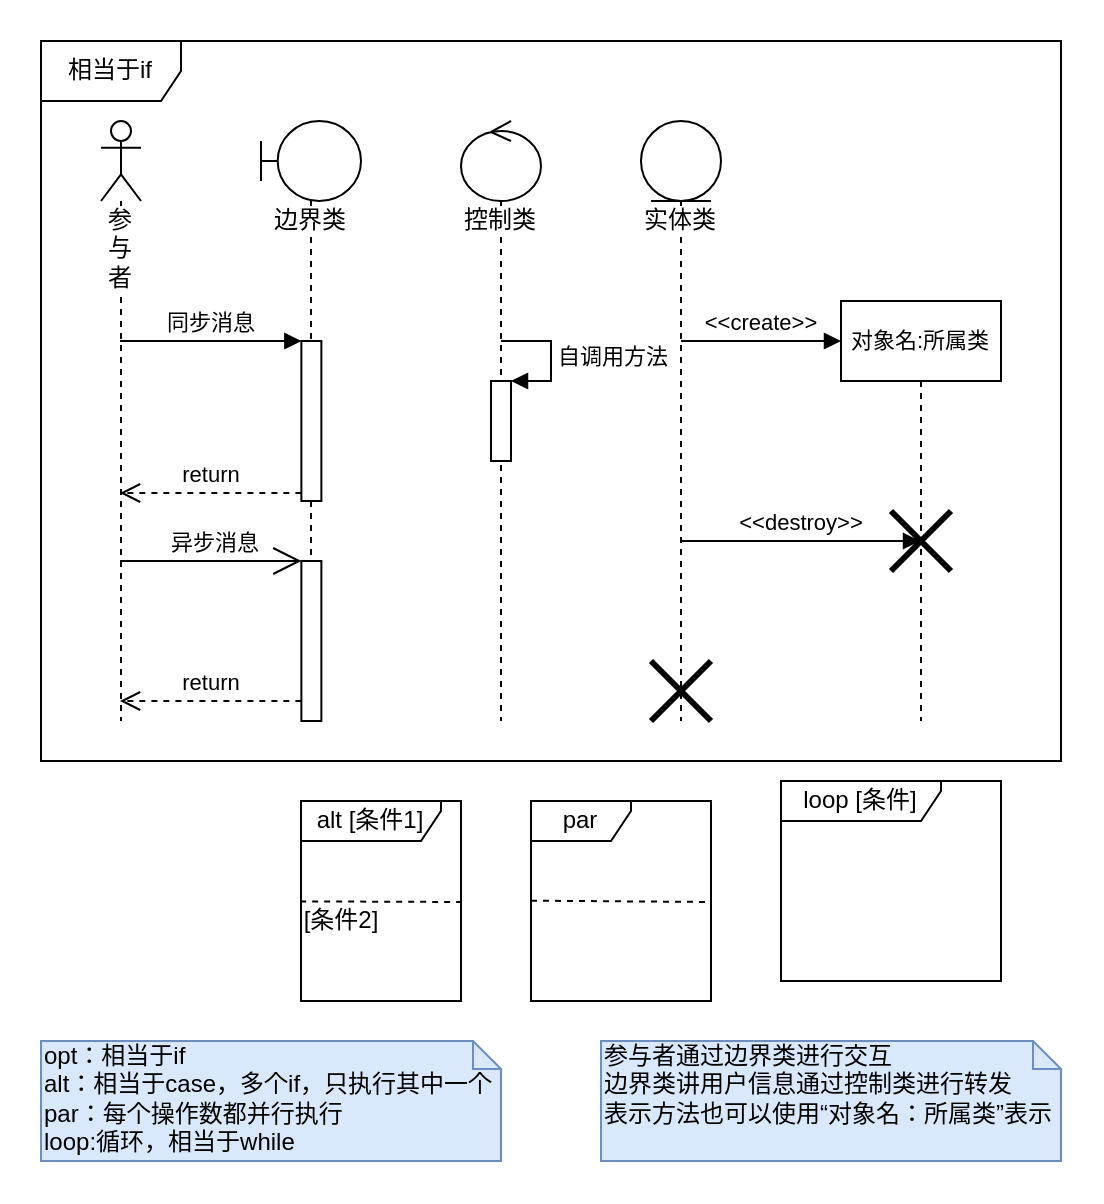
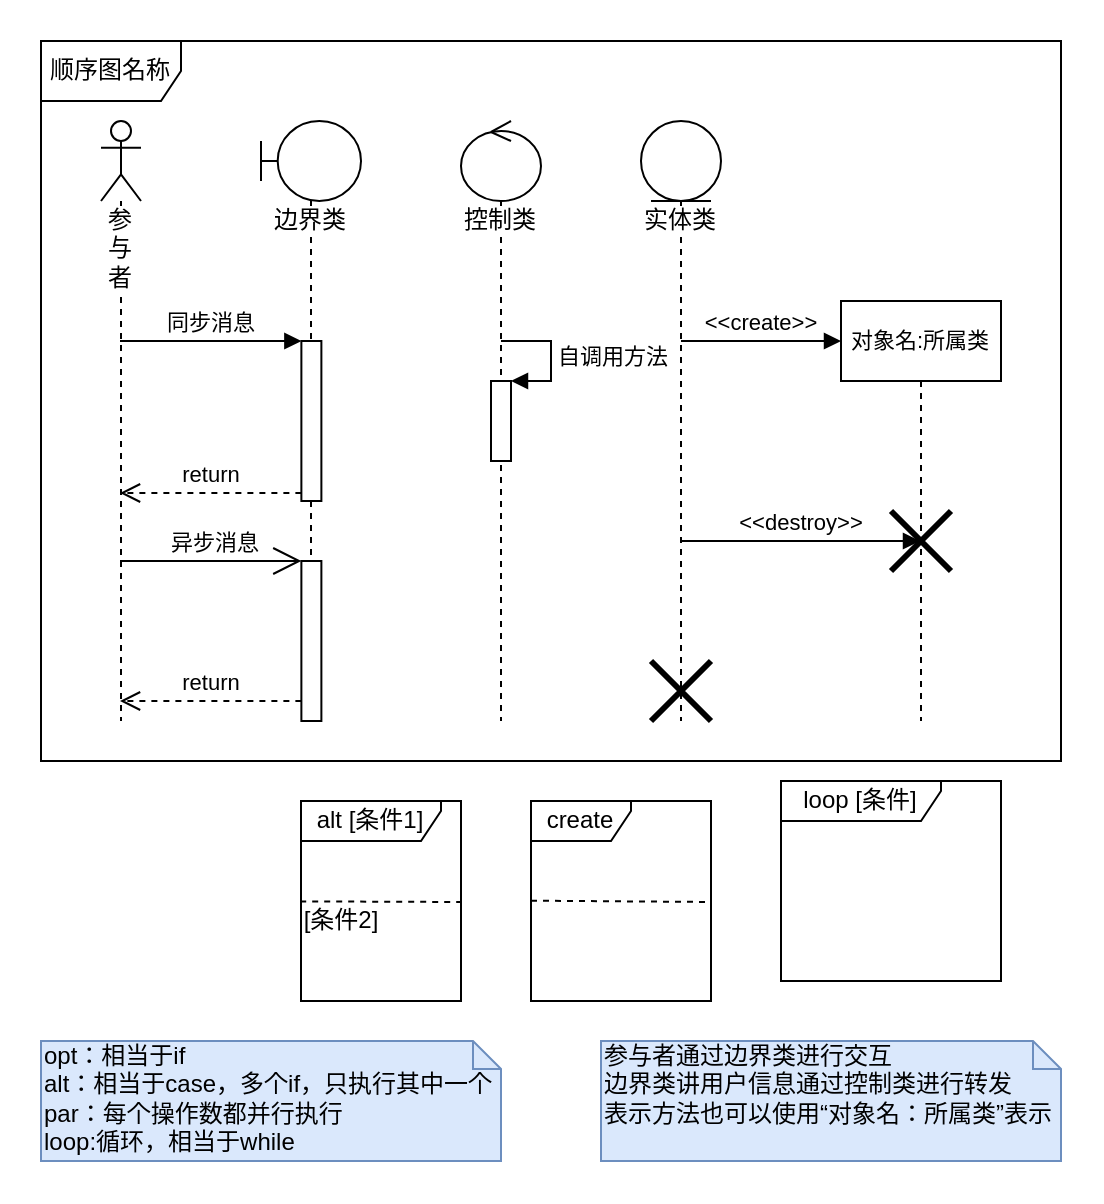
  <mxCell id="0" />
  <mxCell id="1" parent="0" />
  <mxCell id="2" value="边界类" style="shape=umlLifeline;participant=umlBoundary;perimeter=lifelinePerimeter;whiteSpace=wrap;html=1;container=1;collapsible=0;recursiveResize=0;verticalAlign=top;spacingTop=36;labelBackgroundColor=#ffffff;outlineConnect=0;" vertex="1" parent="1"><mxGeometry x="130" y="60" width="50" height="300" as="geometry" /></mxCell>
  <mxCell id="3" value="" style="html=1;points=[];perimeter=orthogonalPerimeter;" vertex="1" parent="2"><mxGeometry x="20.19" y="220" width="10" height="80" as="geometry" /></mxCell>
  <mxCell id="4" value="" style="html=1;points=[];perimeter=orthogonalPerimeter;" vertex="1" parent="2"><mxGeometry x="20.19" y="110" width="10" height="80" as="geometry" /></mxCell>
  <mxCell id="5" value="控制类" style="shape=umlLifeline;participant=umlControl;perimeter=lifelinePerimeter;whiteSpace=wrap;html=1;container=1;collapsible=0;recursiveResize=0;verticalAlign=top;spacingTop=36;labelBackgroundColor=#ffffff;outlineConnect=0;" vertex="1" parent="1"><mxGeometry x="230" y="60" width="40" height="300" as="geometry" /></mxCell>
  <mxCell id="6" value="" style="html=1;points=[];perimeter=orthogonalPerimeter;" vertex="1" parent="5"><mxGeometry x="15" y="130" width="10" height="40" as="geometry" /></mxCell>
  <mxCell id="7" value="自调用方法" style="edgeStyle=orthogonalEdgeStyle;html=1;align=left;spacingLeft=2;endArrow=block;rounded=0;entryX=1;entryY=0;" edge="1" target="6" parent="5"><mxGeometry relative="1" as="geometry"><mxPoint x="20" y="110" as="sourcePoint" /><Array as="points"><mxPoint x="45" y="110" /></Array></mxGeometry></mxCell>
  <mxCell id="8" value="实体类" style="shape=umlLifeline;participant=umlEntity;perimeter=lifelinePerimeter;whiteSpace=wrap;html=1;container=1;collapsible=0;recursiveResize=0;verticalAlign=top;spacingTop=36;labelBackgroundColor=#ffffff;outlineConnect=0;" vertex="1" parent="1"><mxGeometry x="320" y="60" width="40" height="300" as="geometry" /></mxCell>
  <mxCell id="9" value="&amp;lt;&amp;lt;create&amp;gt;&amp;gt;" style="html=1;verticalAlign=bottom;endArrow=block;" edge="1" parent="8"><mxGeometry width="80" relative="1" as="geometry"><mxPoint x="20" y="110" as="sourcePoint" /><mxPoint x="100" y="110" as="targetPoint" /></mxGeometry></mxCell>
  <mxCell id="10" value="&amp;lt;&amp;lt;destroy&amp;gt;&amp;gt;" style="html=1;verticalAlign=bottom;endArrow=block;" edge="1" parent="8" target="12"><mxGeometry width="80" relative="1" as="geometry"><mxPoint x="20" y="210" as="sourcePoint" /><mxPoint x="100" y="210" as="targetPoint" /></mxGeometry></mxCell>
  <mxCell id="11" value="参与者" style="shape=umlLifeline;participant=umlActor;perimeter=lifelinePerimeter;whiteSpace=wrap;html=1;container=1;collapsible=0;recursiveResize=0;verticalAlign=top;spacingTop=36;labelBackgroundColor=#ffffff;outlineConnect=0;" vertex="1" parent="1"><mxGeometry x="50" y="60" width="20" height="300" as="geometry" /></mxCell>
  <mxCell id="12" value="&lt;font style=&quot;font-size: 11px&quot;&gt;对象名:所属类&lt;/font&gt;" style="shape=umlLifeline;perimeter=lifelinePerimeter;whiteSpace=wrap;html=1;container=1;collapsible=0;recursiveResize=0;outlineConnect=0;" vertex="1" parent="1"><mxGeometry x="420" y="150" width="80" height="210" as="geometry" /></mxCell>
  <mxCell id="13" value="" style="shape=umlDestroy;whiteSpace=wrap;html=1;strokeWidth=3;" vertex="1" parent="12"><mxGeometry x="25" y="105" width="30" height="30" as="geometry" /></mxCell>
  <mxCell id="14" value="同步消息" style="html=1;verticalAlign=bottom;endArrow=block;entryX=0;entryY=0;" edge="1" target="4" parent="1" source="11"><mxGeometry relative="1" as="geometry"><mxPoint x="65" y="170" as="sourcePoint" /></mxGeometry></mxCell>
  <mxCell id="15" value="return" style="html=1;verticalAlign=bottom;endArrow=open;dashed=1;endSize=8;exitX=0;exitY=0.95;" edge="1" source="4" parent="1" target="11"><mxGeometry relative="1" as="geometry"><mxPoint x="65" y="246" as="targetPoint" /></mxGeometry></mxCell>
  <mxCell id="16" value="" style="endArrow=open;endFill=1;endSize=12;html=1;" edge="1" parent="1" source="11" target="3"><mxGeometry width="160" relative="1" as="geometry"><mxPoint x="65" y="280" as="sourcePoint" /><mxPoint x="225.19" y="320" as="targetPoint" /><Array as="points"><mxPoint x="115.19" y="280" /></Array></mxGeometry></mxCell>
  <mxCell id="17" value="&lt;font style=&quot;font-size: 11px&quot;&gt;异步消息&lt;/font&gt;" style="text;html=1;align=center;verticalAlign=middle;resizable=0;points=[];labelBackgroundColor=#ffffff;" vertex="1" connectable="0" parent="16"><mxGeometry x="0.223" y="-7" relative="1" as="geometry"><mxPoint x="-8" y="-17" as="offset" /></mxGeometry></mxCell>
  <mxCell id="18" value="return" style="html=1;verticalAlign=bottom;endArrow=open;dashed=1;endSize=8;" edge="1" parent="1" source="3" target="11"><mxGeometry relative="1" as="geometry"><mxPoint x="60" y="350" as="targetPoint" /><mxPoint x="150.19" y="350" as="sourcePoint" /><Array as="points"><mxPoint x="110" y="350" /></Array></mxGeometry></mxCell>
- <mxCell id="19" value="相当于if" style="shape=umlFrame;whiteSpace=wrap;html=1;width=70;height=30;" vertex="1" parent="1"><mxGeometry x="20" y="20" width="510" height="360" as="geometry" /></mxCell>
+ <mxCell id="19" value="顺序图名称" style="shape=umlFrame;whiteSpace=wrap;html=1;width=70;height=30;" vertex="1" parent="1"><mxGeometry x="20" y="20" width="510" height="360" as="geometry" /></mxCell>
  <mxCell id="20" value="" style="shape=umlDestroy;whiteSpace=wrap;html=1;strokeWidth=3;" vertex="1" parent="1"><mxGeometry x="325" y="330" width="30" height="30" as="geometry" /></mxCell>
  <mxCell id="21" value="alt [条件1]" style="shape=umlFrame;whiteSpace=wrap;html=1;width=70;height=20;" vertex="1" parent="1"><mxGeometry x="150" y="400" width="80" height="100" as="geometry" /></mxCell>
- <mxCell id="22" value="par" style="shape=umlFrame;whiteSpace=wrap;html=1;width=50;height=20;" vertex="1" parent="1"><mxGeometry x="265" y="400" width="90" height="100" as="geometry" /></mxCell>
+ <mxCell id="22" value="create" style="shape=umlFrame;whiteSpace=wrap;html=1;width=50;height=20;" vertex="1" parent="1"><mxGeometry x="265" y="400" width="90" height="100" as="geometry" /></mxCell>
  <mxCell id="23" value="loop [条件]" style="shape=umlFrame;whiteSpace=wrap;html=1;width=80;height=20;" vertex="1" parent="1"><mxGeometry x="390" y="390" width="110" height="100" as="geometry" /></mxCell>
  <mxCell id="24" value="" style="endArrow=none;dashed=1;html=1;exitX=-0.005;exitY=0.502;exitDx=0;exitDy=0;exitPerimeter=0;entryX=1.002;entryY=0.505;entryDx=0;entryDy=0;entryPerimeter=0;" edge="1" parent="1" source="21" target="21"><mxGeometry width="50" height="50" relative="1" as="geometry"><mxPoint x="148.6" y="450" as="sourcePoint" /><mxPoint x="250" y="449" as="targetPoint" /></mxGeometry></mxCell>
  <mxCell id="25" value="[条件2]" style="text;html=1;align=center;verticalAlign=middle;resizable=0;points=[];labelBackgroundColor=#ffffff;" vertex="1" connectable="0" parent="24"><mxGeometry x="-0.89" relative="1" as="geometry"><mxPoint x="15.77" y="9.78" as="offset" /></mxGeometry></mxCell>
  <mxCell id="26" value="" style="endArrow=none;dashed=1;html=1;exitX=-0.005;exitY=0.502;exitDx=0;exitDy=0;exitPerimeter=0;entryX=0.994;entryY=0.505;entryDx=0;entryDy=0;entryPerimeter=0;" edge="1" parent="1" target="22"><mxGeometry width="50" height="50" relative="1" as="geometry"><mxPoint x="265" y="449.83" as="sourcePoint" /><mxPoint x="350" y="450" as="targetPoint" /></mxGeometry></mxCell>
  <mxCell id="27" value="opt：相当于if&lt;br&gt;alt：相当于case，多个if，只执行其中一个&lt;br&gt;par：每个操作数都并行执行&lt;br&gt;loop:循环，相当于while" style="shape=note;whiteSpace=wrap;html=1;size=14;verticalAlign=top;align=left;spacingTop=-6;fillColor=#dae8fc;strokeColor=#6c8ebf;" vertex="1" parent="1"><mxGeometry x="20" y="520" width="230" height="60" as="geometry" /></mxCell>
  <mxCell id="28" value="参与者通过边界类进行交互&lt;br&gt;边界类讲用户信息通过控制类进行转发&lt;br&gt;表示方法也可以使用“对象名：所属类”表示" style="shape=note;whiteSpace=wrap;html=1;size=14;verticalAlign=top;align=left;spacingTop=-6;fillColor=#dae8fc;strokeColor=#6c8ebf;" vertex="1" parent="1"><mxGeometry x="300" y="520" width="230" height="60" as="geometry" /></mxCell>
